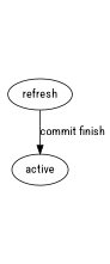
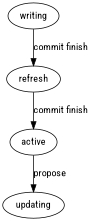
  digraph {
    fontname="Roboto Condensed"
    node [fontname="Roboto Condensed"]
    edge [fontname="Roboto Condensed"]
    active
+   updating
+   writing
    refresh
+   active -> updating [label=propose]
+   writing -> refresh [label="commit finish"]
    refresh -> active [label="commit finish"]
  }
